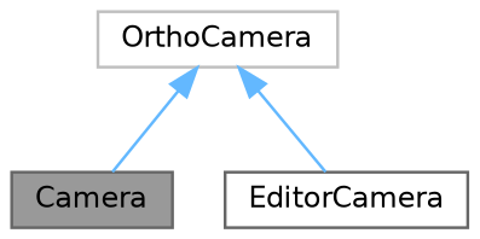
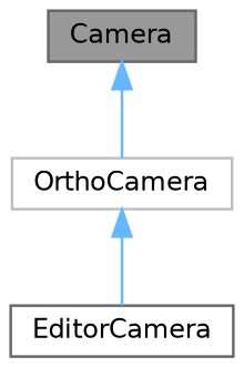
  digraph {
    node [color=gray40 fillcolor=white fontname=Helvetica fontsize=10 shape=box style=filled]
    edge [color=steelblue1 dir=back fontname=Helvetica fontsize=10 labelfontname=Helvetica labelfontsize=10 style=solid]
    n1 [fillcolor=grey60 fontcolor=black height=0.2 label=Camera width=0.4]
    n2 [color=grey75 height=0.2 label=OrthoCamera width=0.4]
    n3 [height=0.2 label=EditorCamera width=0.4]
-   n2 -> n1
+   n1 -> n2
    n2 -> n3
  }
